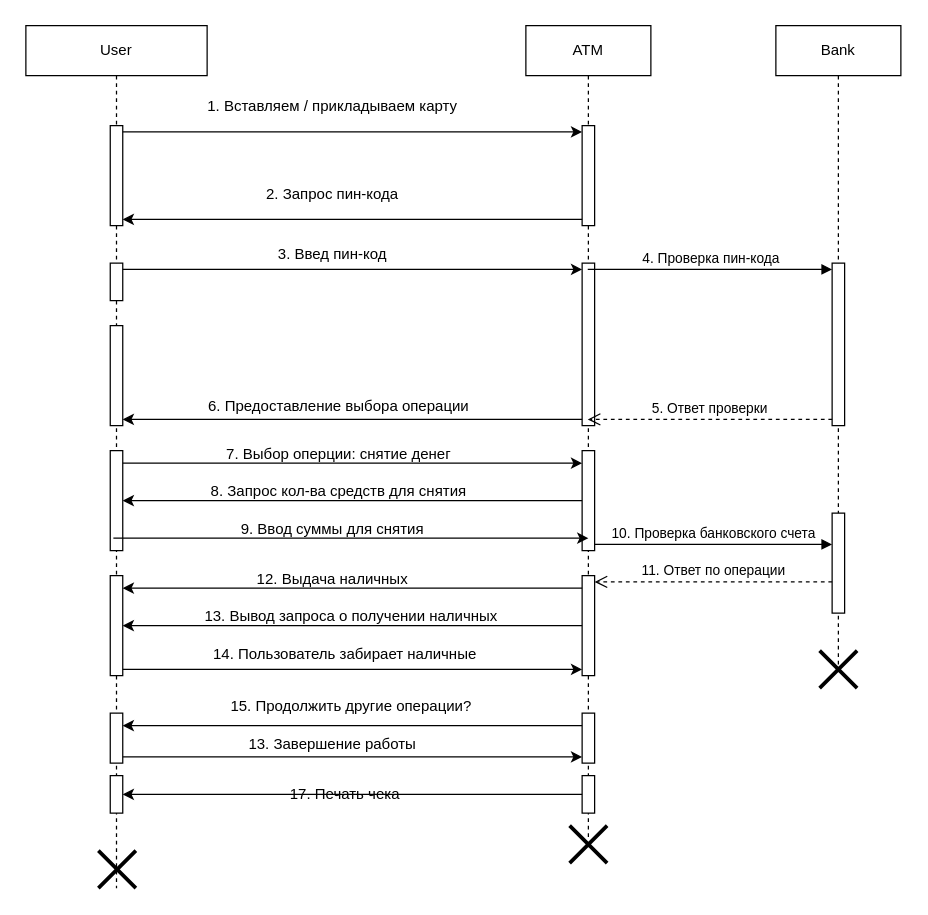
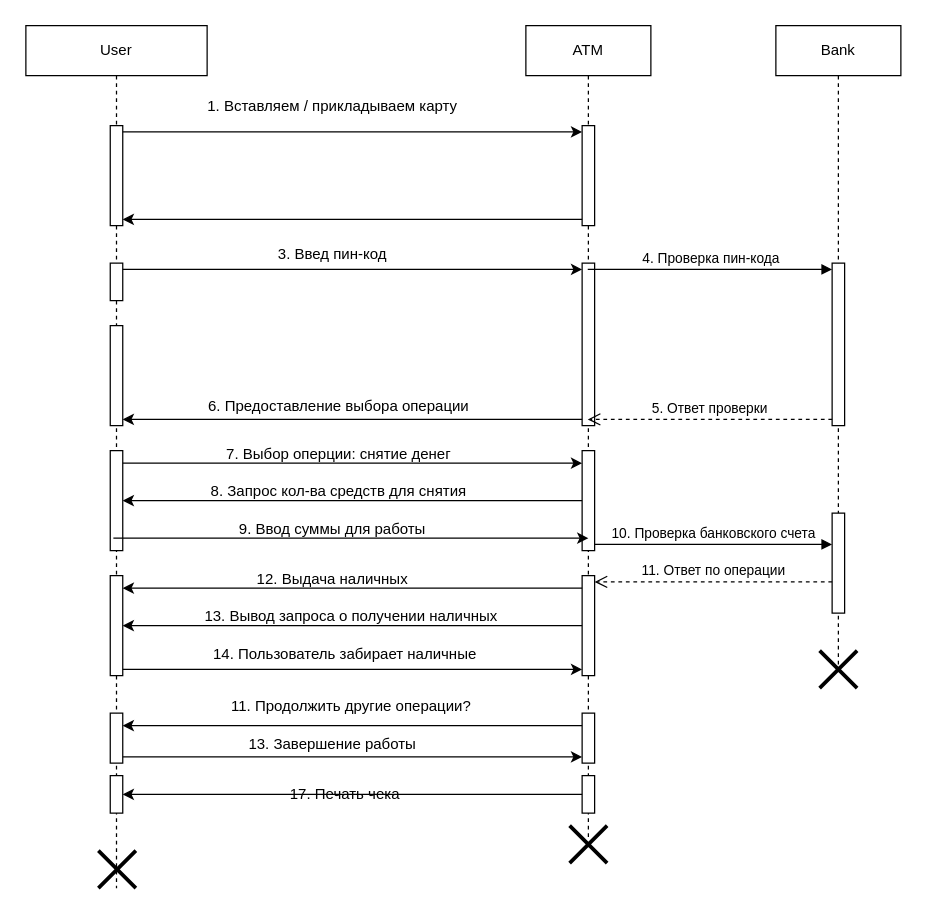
  <mxCell id="0" />
  <mxCell id="1" parent="0" />
  <mxCell id="2" value="User" style="shape=umlLifeline;perimeter=lifelinePerimeter;whiteSpace=wrap;html=1;container=1;dropTarget=0;collapsible=0;recursiveResize=0;outlineConnect=0;portConstraint=eastwest;newEdgeStyle={&quot;curved&quot;:0,&quot;rounded&quot;:0};" vertex="1" parent="1"><mxGeometry x="20" y="20" width="145" height="690" as="geometry" /></mxCell>
  <mxCell id="3" value="" style="html=1;points=[[0,0,0,0,5],[0,1,0,0,-5],[1,0,0,0,5],[1,1,0,0,-5]];perimeter=orthogonalPerimeter;outlineConnect=0;targetShapes=umlLifeline;portConstraint=eastwest;newEdgeStyle={&quot;curved&quot;:0,&quot;rounded&quot;:0};" vertex="1" parent="2"><mxGeometry x="67.5" y="80" width="10" height="80" as="geometry" /></mxCell>
  <mxCell id="4" value="" style="html=1;points=[[0,0,0,0,5],[0,1,0,0,-5],[1,0,0,0,5],[1,1,0,0,-5]];perimeter=orthogonalPerimeter;outlineConnect=0;targetShapes=umlLifeline;portConstraint=eastwest;newEdgeStyle={&quot;curved&quot;:0,&quot;rounded&quot;:0};" vertex="1" parent="2"><mxGeometry x="67.5" y="190" width="10" height="30" as="geometry" /></mxCell>
  <mxCell id="5" value="" style="html=1;points=[[0,0,0,0,5],[0,1,0,0,-5],[1,0,0,0,5],[1,1,0,0,-5]];perimeter=orthogonalPerimeter;outlineConnect=0;targetShapes=umlLifeline;portConstraint=eastwest;newEdgeStyle={&quot;curved&quot;:0,&quot;rounded&quot;:0};" vertex="1" parent="2"><mxGeometry x="67.5" y="240" width="10" height="80" as="geometry" /></mxCell>
  <mxCell id="6" value="" style="html=1;points=[[0,0,0,0,5],[0,1,0,0,-5],[1,0,0,0,5],[1,1,0,0,-5]];perimeter=orthogonalPerimeter;outlineConnect=0;targetShapes=umlLifeline;portConstraint=eastwest;newEdgeStyle={&quot;curved&quot;:0,&quot;rounded&quot;:0};" vertex="1" parent="2"><mxGeometry x="67.5" y="340" width="10" height="80" as="geometry" /></mxCell>
  <mxCell id="7" value="" style="html=1;points=[[0,0,0,0,5],[0,1,0,0,-5],[1,0,0,0,5],[1,1,0,0,-5]];perimeter=orthogonalPerimeter;outlineConnect=0;targetShapes=umlLifeline;portConstraint=eastwest;newEdgeStyle={&quot;curved&quot;:0,&quot;rounded&quot;:0};" vertex="1" parent="2"><mxGeometry x="67.5" y="440" width="10" height="80" as="geometry" /></mxCell>
  <mxCell id="8" value="" style="html=1;points=[[0,0,0,0,5],[0,1,0,0,-5],[1,0,0,0,5],[1,1,0,0,-5]];perimeter=orthogonalPerimeter;outlineConnect=0;targetShapes=umlLifeline;portConstraint=eastwest;newEdgeStyle={&quot;curved&quot;:0,&quot;rounded&quot;:0};" vertex="1" parent="2"><mxGeometry x="67.5" y="550" width="10" height="40" as="geometry" /></mxCell>
  <mxCell id="9" value="" style="html=1;points=[[0,0,0,0,5],[0,1,0,0,-5],[1,0,0,0,5],[1,1,0,0,-5]];perimeter=orthogonalPerimeter;outlineConnect=0;targetShapes=umlLifeline;portConstraint=eastwest;newEdgeStyle={&quot;curved&quot;:0,&quot;rounded&quot;:0};" vertex="1" parent="2"><mxGeometry x="67.5" y="600" width="10" height="30" as="geometry" /></mxCell>
  <mxCell id="10" value="" style="shape=umlDestroy;whiteSpace=wrap;html=1;strokeWidth=3;targetShapes=umlLifeline;" vertex="1" parent="2"><mxGeometry x="58" y="660" width="30" height="30" as="geometry" /></mxCell>
  <mxCell id="11" value="ATM" style="shape=umlLifeline;perimeter=lifelinePerimeter;whiteSpace=wrap;html=1;container=1;dropTarget=0;collapsible=0;recursiveResize=0;outlineConnect=0;portConstraint=eastwest;newEdgeStyle={&quot;curved&quot;:0,&quot;rounded&quot;:0};" vertex="1" parent="1"><mxGeometry x="420" y="20" width="100" height="650" as="geometry" /></mxCell>
  <mxCell id="12" value="" style="html=1;points=[[0,0,0,0,5],[0,1,0,0,-5],[1,0,0,0,5],[1,1,0,0,-5]];perimeter=orthogonalPerimeter;outlineConnect=0;targetShapes=umlLifeline;portConstraint=eastwest;newEdgeStyle={&quot;curved&quot;:0,&quot;rounded&quot;:0};direction=east;" vertex="1" parent="11"><mxGeometry x="45" y="80" width="10" height="80" as="geometry" /></mxCell>
  <mxCell id="13" value="" style="html=1;points=[[0,0,0,0,5],[0,1,0,0,-5],[1,0,0,0,5],[1,1,0,0,-5]];perimeter=orthogonalPerimeter;outlineConnect=0;targetShapes=umlLifeline;portConstraint=eastwest;newEdgeStyle={&quot;curved&quot;:0,&quot;rounded&quot;:0};" vertex="1" parent="11"><mxGeometry x="45" y="190" width="10" height="130" as="geometry" /></mxCell>
  <mxCell id="14" value="" style="html=1;points=[[0,0,0,0,5],[0,1,0,0,-5],[1,0,0,0,5],[1,1,0,0,-5]];perimeter=orthogonalPerimeter;outlineConnect=0;targetShapes=umlLifeline;portConstraint=eastwest;newEdgeStyle={&quot;curved&quot;:0,&quot;rounded&quot;:0};" vertex="1" parent="11"><mxGeometry x="45" y="340" width="10" height="80" as="geometry" /></mxCell>
  <mxCell id="15" value="" style="html=1;points=[[0,0,0,0,5],[0,1,0,0,-5],[1,0,0,0,5],[1,1,0,0,-5]];perimeter=orthogonalPerimeter;outlineConnect=0;targetShapes=umlLifeline;portConstraint=eastwest;newEdgeStyle={&quot;curved&quot;:0,&quot;rounded&quot;:0};" vertex="1" parent="11"><mxGeometry x="45" y="440" width="10" height="80" as="geometry" /></mxCell>
  <mxCell id="16" value="" style="html=1;points=[[0,0,0,0,5],[0,1,0,0,-5],[1,0,0,0,5],[1,1,0,0,-5]];perimeter=orthogonalPerimeter;outlineConnect=0;targetShapes=umlLifeline;portConstraint=eastwest;newEdgeStyle={&quot;curved&quot;:0,&quot;rounded&quot;:0};" vertex="1" parent="11"><mxGeometry x="45" y="550" width="10" height="40" as="geometry" /></mxCell>
  <mxCell id="17" value="" style="html=1;points=[[0,0,0,0,5],[0,1,0,0,-5],[1,0,0,0,5],[1,1,0,0,-5]];perimeter=orthogonalPerimeter;outlineConnect=0;targetShapes=umlLifeline;portConstraint=eastwest;newEdgeStyle={&quot;curved&quot;:0,&quot;rounded&quot;:0};" vertex="1" parent="11"><mxGeometry x="45" y="600" width="10" height="30" as="geometry" /></mxCell>
  <mxCell id="18" value="Bank" style="shape=umlLifeline;perimeter=lifelinePerimeter;whiteSpace=wrap;html=1;container=1;dropTarget=0;collapsible=0;recursiveResize=0;outlineConnect=0;portConstraint=eastwest;newEdgeStyle={&quot;curved&quot;:0,&quot;rounded&quot;:0};" vertex="1" parent="1"><mxGeometry x="620" y="20" width="100" height="520" as="geometry" /></mxCell>
  <mxCell id="19" value="" style="html=1;points=[[0,0,0,0,5],[0,1,0,0,-5],[1,0,0,0,5],[1,1,0,0,-5]];perimeter=orthogonalPerimeter;outlineConnect=0;targetShapes=umlLifeline;portConstraint=eastwest;newEdgeStyle={&quot;curved&quot;:0,&quot;rounded&quot;:0};" vertex="1" parent="18"><mxGeometry x="45" y="190" width="10" height="130" as="geometry" /></mxCell>
  <mxCell id="20" value="" style="html=1;points=[[0,0,0,0,5],[0,1,0,0,-5],[1,0,0,0,5],[1,1,0,0,-5]];perimeter=orthogonalPerimeter;outlineConnect=0;targetShapes=umlLifeline;portConstraint=eastwest;newEdgeStyle={&quot;curved&quot;:0,&quot;rounded&quot;:0};" vertex="1" parent="18"><mxGeometry x="45" y="390" width="10" height="80" as="geometry" /></mxCell>
  <mxCell id="21" value="" style="shape=umlDestroy;whiteSpace=wrap;html=1;strokeWidth=3;targetShapes=umlLifeline;" vertex="1" parent="18"><mxGeometry x="35" y="500" width="30" height="30" as="geometry" /></mxCell>
  <mxCell id="22" style="edgeStyle=orthogonalEdgeStyle;rounded=0;orthogonalLoop=1;jettySize=auto;html=1;curved=0;exitX=1;exitY=0;exitDx=0;exitDy=5;exitPerimeter=0;entryX=0;entryY=0;entryDx=0;entryDy=5;entryPerimeter=0;" edge="1" parent="1" source="3" target="12"><mxGeometry relative="1" as="geometry" /></mxCell>
  <mxCell id="23" value="1. Вставляем / прикладываем карту" style="text;html=1;align=center;verticalAlign=middle;resizable=0;points=[];autosize=1;strokeColor=none;fillColor=none;" vertex="1" parent="1"><mxGeometry x="150" y="70" width="230" height="30" as="geometry" /></mxCell>
  <mxCell id="24" style="edgeStyle=orthogonalEdgeStyle;rounded=0;orthogonalLoop=1;jettySize=auto;html=1;curved=0;exitX=0;exitY=1;exitDx=0;exitDy=-5;exitPerimeter=0;entryX=1;entryY=1;entryDx=0;entryDy=-5;entryPerimeter=0;" edge="1" parent="1" source="12" target="3"><mxGeometry relative="1" as="geometry" /></mxCell>
- <mxCell id="25" value="2. Запрос пин-кода" style="text;html=1;align=center;verticalAlign=middle;resizable=0;points=[];autosize=1;strokeColor=none;fillColor=none;" vertex="1" parent="1"><mxGeometry x="200" y="140" width="130" height="30" as="geometry" /></mxCell>
  <mxCell id="26" style="edgeStyle=orthogonalEdgeStyle;rounded=0;orthogonalLoop=1;jettySize=auto;html=1;curved=0;exitX=1;exitY=0;exitDx=0;exitDy=5;exitPerimeter=0;entryX=0;entryY=0;entryDx=0;entryDy=5;entryPerimeter=0;" edge="1" parent="1" source="4" target="13"><mxGeometry relative="1" as="geometry" /></mxCell>
  <mxCell id="27" value="3. Введ пин-код" style="text;html=1;align=center;verticalAlign=middle;resizable=0;points=[];autosize=1;strokeColor=none;fillColor=none;" vertex="1" parent="1"><mxGeometry x="210" y="188" width="110" height="30" as="geometry" /></mxCell>
  <mxCell id="28" value="4. Проверка пин-кода" style="html=1;verticalAlign=bottom;endArrow=block;curved=0;rounded=0;entryX=0;entryY=0;entryDx=0;entryDy=5;" edge="1" target="19" parent="1" source="11"><mxGeometry relative="1" as="geometry"><mxPoint x="540" y="215" as="sourcePoint" /></mxGeometry></mxCell>
  <mxCell id="29" value="5. Ответ проверки" style="html=1;verticalAlign=bottom;endArrow=open;dashed=1;endSize=8;curved=0;rounded=0;exitX=0;exitY=1;exitDx=0;exitDy=-5;" edge="1" source="19" parent="1" target="11"><mxGeometry relative="1" as="geometry"><mxPoint x="540" y="335" as="targetPoint" /></mxGeometry></mxCell>
  <mxCell id="30" style="edgeStyle=orthogonalEdgeStyle;rounded=0;orthogonalLoop=1;jettySize=auto;html=1;curved=0;exitX=0;exitY=1;exitDx=0;exitDy=-5;exitPerimeter=0;entryX=1;entryY=1;entryDx=0;entryDy=-5;entryPerimeter=0;" edge="1" parent="1" source="13" target="5"><mxGeometry relative="1" as="geometry" /></mxCell>
  <mxCell id="31" value="6. Предоставление выбора операции" style="text;html=1;align=center;verticalAlign=middle;resizable=0;points=[];autosize=1;strokeColor=none;fillColor=none;" vertex="1" parent="1"><mxGeometry x="155" y="310" width="230" height="30" as="geometry" /></mxCell>
  <mxCell id="32" value="" style="edgeStyle=orthogonalEdgeStyle;rounded=0;orthogonalLoop=1;jettySize=auto;html=1;curved=0;" edge="1" parent="1" source="6" target="14"><mxGeometry relative="1" as="geometry"><Array as="points"><mxPoint x="270" y="370" /><mxPoint x="270" y="370" /></Array></mxGeometry></mxCell>
  <mxCell id="33" style="edgeStyle=orthogonalEdgeStyle;rounded=0;orthogonalLoop=1;jettySize=auto;html=1;curved=0;" edge="1" parent="1" source="14" target="6"><mxGeometry relative="1" as="geometry"><mxPoint x="470" y="390" as="sourcePoint" /><mxPoint x="90" y="390" as="targetPoint" /></mxGeometry></mxCell>
  <mxCell id="34" value="7. Выбор оперции: снятие денег" style="text;html=1;align=center;verticalAlign=middle;resizable=0;points=[];autosize=1;strokeColor=none;fillColor=none;" vertex="1" parent="1"><mxGeometry x="165" y="348" width="210" height="30" as="geometry" /></mxCell>
  <mxCell id="35" value="8. Запрос кол-ва средств для снятия" style="text;html=1;align=center;verticalAlign=middle;resizable=0;points=[];autosize=1;strokeColor=none;fillColor=none;" vertex="1" parent="1"><mxGeometry x="155" y="378" width="230" height="30" as="geometry" /></mxCell>
  <mxCell id="36" style="edgeStyle=orthogonalEdgeStyle;rounded=0;orthogonalLoop=1;jettySize=auto;html=1;curved=0;exitX=1;exitY=1;exitDx=0;exitDy=-5;exitPerimeter=0;entryX=0;entryY=1;entryDx=0;entryDy=-5;entryPerimeter=0;" edge="1" parent="1"><mxGeometry relative="1" as="geometry"><mxPoint x="90" y="430" as="sourcePoint" /><mxPoint x="470" y="430" as="targetPoint" /></mxGeometry></mxCell>
- <mxCell id="37" value="9. Ввод суммы для снятия" style="text;html=1;align=center;verticalAlign=middle;resizable=0;points=[];autosize=1;strokeColor=none;fillColor=none;" vertex="1" parent="1"><mxGeometry x="180" y="408" width="170" height="30" as="geometry" /></mxCell>
+ <mxCell id="37" value="9. Ввод суммы для работы" style="text;html=1;align=center;verticalAlign=middle;resizable=0;points=[];autosize=1;strokeColor=none;fillColor=none;" vertex="1" parent="1"><mxGeometry x="180" y="408" width="170" height="30" as="geometry" /></mxCell>
  <mxCell id="38" value="10. Проверка банковского счета" style="html=1;verticalAlign=bottom;endArrow=block;curved=0;rounded=0;exitX=1;exitY=1;exitDx=0;exitDy=-5;exitPerimeter=0;" edge="1" target="20" parent="1" source="14"><mxGeometry relative="1" as="geometry"><mxPoint x="595" y="365" as="sourcePoint" /><mxPoint x="665" y="415" as="targetPoint" /></mxGeometry></mxCell>
  <mxCell id="39" value="11. Ответ по операции" style="html=1;verticalAlign=bottom;endArrow=open;dashed=1;endSize=8;curved=0;rounded=0;entryX=1;entryY=0;entryDx=0;entryDy=5;entryPerimeter=0;" edge="1" source="20" parent="1" target="15"><mxGeometry relative="1" as="geometry"><mxPoint x="595" y="435" as="targetPoint" /></mxGeometry></mxCell>
  <mxCell id="40" value="" style="edgeStyle=orthogonalEdgeStyle;rounded=0;orthogonalLoop=1;jettySize=auto;html=1;curved=0;" edge="1" parent="1" source="15" target="7"><mxGeometry relative="1" as="geometry"><Array as="points"><mxPoint x="270" y="470" /><mxPoint x="270" y="470" /></Array></mxGeometry></mxCell>
  <mxCell id="41" value="12. Выдача наличных" style="text;html=1;align=center;verticalAlign=middle;resizable=0;points=[];autosize=1;strokeColor=none;fillColor=none;" vertex="1" parent="1"><mxGeometry x="190" y="448" width="150" height="30" as="geometry" /></mxCell>
  <mxCell id="42" style="edgeStyle=orthogonalEdgeStyle;rounded=0;orthogonalLoop=1;jettySize=auto;html=1;curved=0;exitX=0;exitY=1;exitDx=0;exitDy=-5;exitPerimeter=0;entryX=1;entryY=1;entryDx=0;entryDy=-5;entryPerimeter=0;" edge="1" parent="1"><mxGeometry relative="1" as="geometry"><mxPoint x="465" y="500" as="sourcePoint" /><mxPoint x="97.5" y="500" as="targetPoint" /></mxGeometry></mxCell>
  <mxCell id="43" value="13. Вывод запроса о получении наличных" style="text;html=1;align=center;verticalAlign=middle;resizable=0;points=[];autosize=1;strokeColor=none;fillColor=none;" vertex="1" parent="1"><mxGeometry x="150" y="478" width="260" height="30" as="geometry" /></mxCell>
  <mxCell id="44" style="edgeStyle=orthogonalEdgeStyle;rounded=0;orthogonalLoop=1;jettySize=auto;html=1;curved=0;exitX=1;exitY=1;exitDx=0;exitDy=-5;exitPerimeter=0;entryX=0;entryY=1;entryDx=0;entryDy=-5;entryPerimeter=0;" edge="1" parent="1" source="7" target="15"><mxGeometry relative="1" as="geometry" /></mxCell>
  <mxCell id="45" value="14. Пользователь забирает наличные" style="text;html=1;align=center;verticalAlign=middle;resizable=0;points=[];autosize=1;strokeColor=none;fillColor=none;" vertex="1" parent="1"><mxGeometry x="155" y="508" width="240" height="30" as="geometry" /></mxCell>
  <mxCell id="46" value="" style="edgeStyle=orthogonalEdgeStyle;rounded=0;orthogonalLoop=1;jettySize=auto;html=1;curved=0;" edge="1" parent="1" source="16" target="8"><mxGeometry relative="1" as="geometry"><Array as="points"><mxPoint x="280" y="580" /><mxPoint x="280" y="580" /></Array></mxGeometry></mxCell>
- <mxCell id="47" value="15. Продолжить другие операции?" style="text;html=1;align=center;verticalAlign=middle;resizable=0;points=[];autosize=1;strokeColor=none;fillColor=none;" vertex="1" parent="1"><mxGeometry x="170" y="550" width="220" height="30" as="geometry" /></mxCell>
+ <mxCell id="47" value="11. Продолжить другие операции?" style="text;html=1;align=center;verticalAlign=middle;resizable=0;points=[];autosize=1;strokeColor=none;fillColor=none;" vertex="1" parent="1"><mxGeometry x="170" y="550" width="220" height="30" as="geometry" /></mxCell>
  <mxCell id="48" style="edgeStyle=orthogonalEdgeStyle;rounded=0;orthogonalLoop=1;jettySize=auto;html=1;curved=0;exitX=1;exitY=1;exitDx=0;exitDy=-5;exitPerimeter=0;entryX=0;entryY=1;entryDx=0;entryDy=-5;entryPerimeter=0;" edge="1" parent="1" source="8" target="16"><mxGeometry relative="1" as="geometry" /></mxCell>
  <mxCell id="49" value="13. Завершение работы" style="text;html=1;align=center;verticalAlign=middle;resizable=0;points=[];autosize=1;strokeColor=none;fillColor=none;" vertex="1" parent="1"><mxGeometry x="185" y="580" width="160" height="30" as="geometry" /></mxCell>
  <mxCell id="50" value="" style="edgeStyle=orthogonalEdgeStyle;rounded=0;orthogonalLoop=1;jettySize=auto;html=1;curved=0;" edge="1" parent="1" source="17" target="9"><mxGeometry relative="1" as="geometry" /></mxCell>
  <mxCell id="51" value="17. Печать чека" style="text;html=1;align=center;verticalAlign=middle;resizable=0;points=[];autosize=1;strokeColor=none;fillColor=none;" vertex="1" parent="1"><mxGeometry x="220" y="620" width="110" height="30" as="geometry" /></mxCell>
  <mxCell id="52" value="" style="shape=umlDestroy;whiteSpace=wrap;html=1;strokeWidth=3;targetShapes=umlLifeline;" vertex="1" parent="1"><mxGeometry x="455" y="660" width="30" height="30" as="geometry" /></mxCell>
